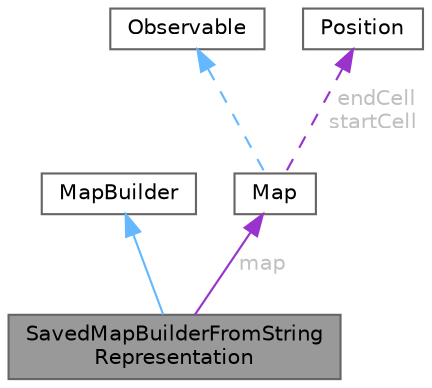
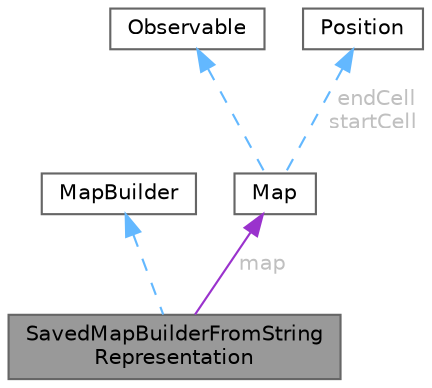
  digraph {
    node [color=gray40 fillcolor=white fontname=Helvetica fontsize=10 shape=box style=filled]
    edge [color=steelblue1 dir=back fontname=Helvetica fontsize=10 labelfontname=Helvetica labelfontsize=10 style=solid]
    n1 [fillcolor=grey60 fontcolor=black height=0.2 label="SavedMapBuilderFromString\lRepresentation" width=0.4]
    n2 [height=0.2 label=MapBuilder width=0.4]
    n3 [height=0.2 label=Map width=0.4]
    n4 [height=0.2 label=Observable width=0.4]
    n5 [height=0.2 label=Position width=0.4]
-   n2 -> n1
+   n2 -> n1 [style=dashed]
    n3 -> n1 [color=darkorchid3 fontcolor=grey label=" map"]
    n4 -> n3 [style=dashed]
-   n5 -> n3 [color=darkorchid3 fontcolor=grey label=" endCell\nstartCell" style=dashed]
+   n5 -> n3 [fontcolor=grey label=" endCell\nstartCell" style=dashed]
  }
